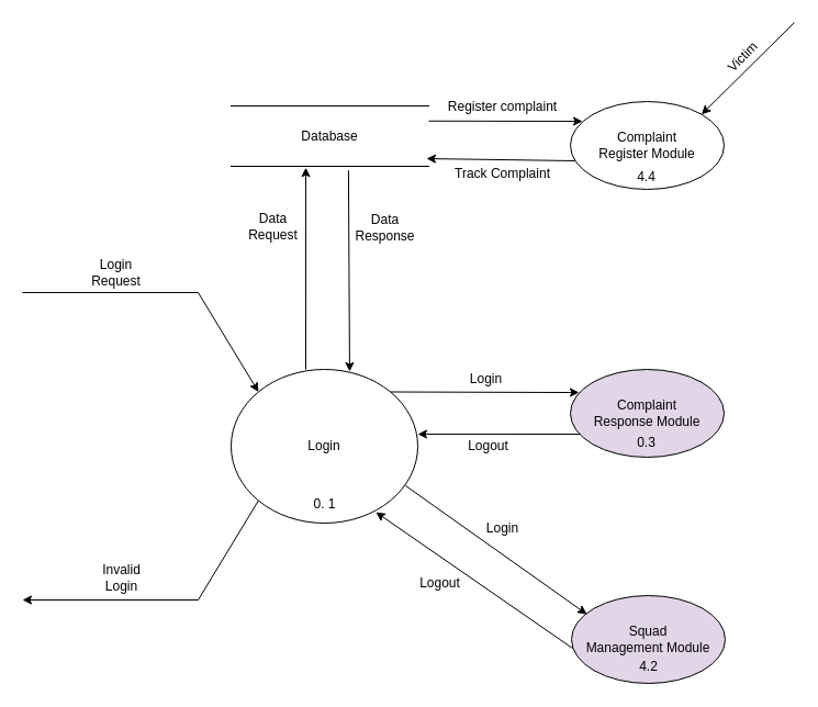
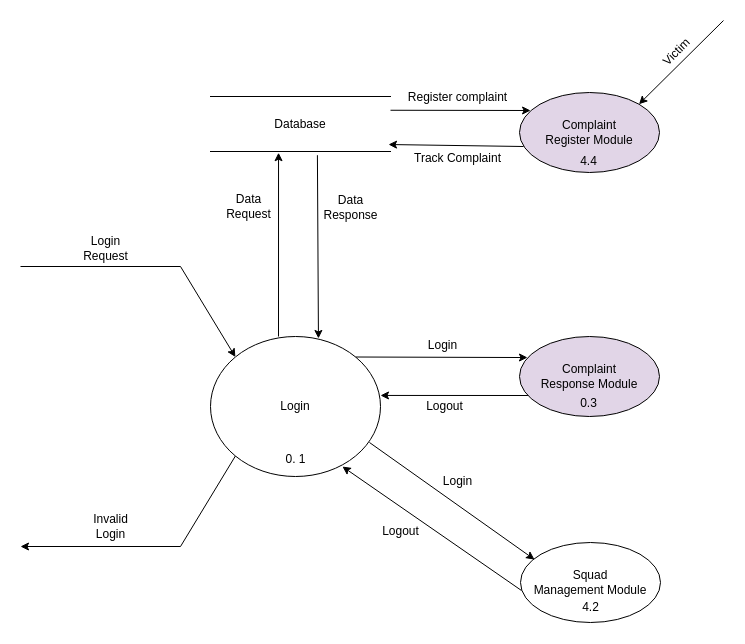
  <mxCell id="0" />
  <mxCell id="1" parent="0" />
  <mxCell id="2" value="Login" style="ellipse;whiteSpace=wrap;html=1;" parent="1" vertex="1"><mxGeometry x="210" y="336" width="170" height="140" as="geometry" /></mxCell>
  <mxCell id="3" value="" style="edgeStyle=none;orthogonalLoop=1;jettySize=auto;html=1;rounded=0;entryX=0;entryY=0;entryDx=0;entryDy=0;" parent="1" target="2" edge="1"><mxGeometry width="100" relative="1" as="geometry"><mxPoint x="20" y="266" as="sourcePoint" /><mxPoint x="170" y="336" as="targetPoint" /><Array as="points"><mxPoint x="180" y="266" /></Array></mxGeometry></mxCell>
  <mxCell id="4" value="" style="edgeStyle=none;orthogonalLoop=1;jettySize=auto;html=1;rounded=0;exitX=0;exitY=1;exitDx=0;exitDy=0;" parent="1" source="2" edge="1"><mxGeometry width="100" relative="1" as="geometry"><mxPoint x="60" y="426" as="sourcePoint" /><mxPoint x="20" y="546" as="targetPoint" /><Array as="points"><mxPoint x="180" y="546" /></Array></mxGeometry></mxCell>
  <mxCell id="5" value="" style="edgeStyle=none;orthogonalLoop=1;jettySize=auto;html=1;rounded=0;exitX=1;exitY=0;exitDx=0;exitDy=0;entryX=0.057;entryY=0.263;entryDx=0;entryDy=0;entryPerimeter=0;" parent="1" source="2" target="24" edge="1"><mxGeometry width="100" relative="1" as="geometry"><mxPoint x="390" y="347" as="sourcePoint" /><mxPoint x="520" y="357" as="targetPoint" /><Array as="points" /></mxGeometry></mxCell>
  <mxCell id="6" value="" style="edgeStyle=none;orthogonalLoop=1;jettySize=auto;html=1;rounded=0;exitX=0.935;exitY=0.757;exitDx=0;exitDy=0;exitPerimeter=0;entryX=0.1;entryY=0.213;entryDx=0;entryDy=0;entryPerimeter=0;" parent="1" source="2" target="12" edge="1"><mxGeometry width="100" relative="1" as="geometry"><mxPoint x="520" y="546" as="sourcePoint" /><mxPoint x="400" y="466" as="targetPoint" /><Array as="points" /></mxGeometry></mxCell>
  <mxCell id="7" value="Login&lt;br&gt;Request" style="text;html=1;align=center;verticalAlign=middle;resizable=0;points=[];autosize=1;strokeColor=none;fillColor=none;" parent="1" vertex="1"><mxGeometry x="70" y="228" width="70" height="40" as="geometry" /></mxCell>
  <mxCell id="8" value="Invalid&lt;br&gt;Login" style="text;html=1;align=center;verticalAlign=middle;resizable=0;points=[];autosize=1;strokeColor=none;fillColor=none;" parent="1" vertex="1"><mxGeometry x="80" y="506" width="60" height="40" as="geometry" /></mxCell>
  <mxCell id="9" value="Logout" style="text;html=1;align=center;verticalAlign=middle;resizable=0;points=[];autosize=1;strokeColor=none;fillColor=none;" parent="1" vertex="1"><mxGeometry x="370" y="516" width="60" height="30" as="geometry" /></mxCell>
  <mxCell id="10" value="Login" style="text;html=1;align=center;verticalAlign=middle;resizable=0;points=[];autosize=1;strokeColor=none;fillColor=none;" parent="1" vertex="1"><mxGeometry x="417" y="330" width="50" height="30" as="geometry" /></mxCell>
  <mxCell id="11" value="0. 1" style="text;html=1;align=center;verticalAlign=middle;resizable=0;points=[];autosize=1;strokeColor=none;fillColor=none;" parent="1" vertex="1"><mxGeometry x="275" y="444" width="40" height="30" as="geometry" /></mxCell>
- <mxCell id="12" value="Squad&lt;br&gt;Management Module" style="ellipse;whiteSpace=wrap;html=1;fillColor=#e1d5e7;" parent="1" vertex="1"><mxGeometry x="520" y="542" width="140" height="80" as="geometry" /></mxCell>
+ <mxCell id="12" value="Squad&lt;br&gt;Management Module" style="ellipse;whiteSpace=wrap;html=1;" parent="1" vertex="1"><mxGeometry x="520" y="542" width="140" height="80" as="geometry" /></mxCell>
  <mxCell id="13" value="" style="edgeStyle=none;orthogonalLoop=1;jettySize=auto;html=1;rounded=0;exitX=0.007;exitY=0.6;exitDx=0;exitDy=0;exitPerimeter=0;entryX=0.776;entryY=0.929;entryDx=0;entryDy=0;entryPerimeter=0;" parent="1" source="12" target="2" edge="1"><mxGeometry width="100" relative="1" as="geometry"><mxPoint x="350" y="476" as="sourcePoint" /><mxPoint x="350" y="476" as="targetPoint" /><Array as="points" /></mxGeometry></mxCell>
  <mxCell id="14" value="" style="edgeStyle=none;orthogonalLoop=1;jettySize=auto;html=1;rounded=0;entryX=1;entryY=0.421;entryDx=0;entryDy=0;entryPerimeter=0;" parent="1" target="2" edge="1"><mxGeometry width="100" relative="1" as="geometry"><mxPoint x="530" y="395" as="sourcePoint" /><mxPoint x="400" y="396" as="targetPoint" /><Array as="points" /></mxGeometry></mxCell>
  <mxCell id="15" value="4.2" style="text;html=1;align=center;verticalAlign=middle;resizable=0;points=[];autosize=1;strokeColor=none;fillColor=none;" parent="1" vertex="1"><mxGeometry x="570" y="592" width="40" height="30" as="geometry" /></mxCell>
  <mxCell id="16" value="Database" style="shape=partialRectangle;whiteSpace=wrap;html=1;left=0;right=0;fillColor=none;" parent="1" vertex="1"><mxGeometry x="210" y="96" width="180" height="55" as="geometry" /></mxCell>
  <mxCell id="17" value="" style="edgeStyle=none;orthogonalLoop=1;jettySize=auto;html=1;rounded=0;entryX=0.378;entryY=1.022;entryDx=0;entryDy=0;entryPerimeter=0;exitX=0.4;exitY=0;exitDx=0;exitDy=0;exitPerimeter=0;" parent="1" source="2" target="16" edge="1"><mxGeometry width="100" relative="1" as="geometry"><mxPoint x="255" y="316" as="sourcePoint" /><mxPoint x="280" y="176" as="targetPoint" /><Array as="points" /></mxGeometry></mxCell>
  <mxCell id="18" value="" style="edgeStyle=none;orthogonalLoop=1;jettySize=auto;html=1;rounded=0;exitX=0.594;exitY=1.067;exitDx=0;exitDy=0;exitPerimeter=0;entryX=0.635;entryY=0.014;entryDx=0;entryDy=0;entryPerimeter=0;" parent="1" source="16" target="2" edge="1"><mxGeometry width="100" relative="1" as="geometry"><mxPoint x="280" y="256" as="sourcePoint" /><mxPoint x="330" y="326" as="targetPoint" /><Array as="points" /></mxGeometry></mxCell>
  <mxCell id="19" value="Data&lt;br&gt;Request" style="text;html=1;align=center;verticalAlign=middle;resizable=0;points=[];autosize=1;strokeColor=none;fillColor=none;" parent="1" vertex="1"><mxGeometry x="213" y="186" width="70" height="40" as="geometry" /></mxCell>
  <mxCell id="20" value="Data&lt;br&gt;Response" style="text;html=1;align=center;verticalAlign=middle;resizable=0;points=[];autosize=1;strokeColor=none;fillColor=none;" parent="1" vertex="1"><mxGeometry x="310" y="187" width="80" height="40" as="geometry" /></mxCell>
- <mxCell id="21" value="Complaint&lt;br&gt;Register Module" style="ellipse;whiteSpace=wrap;html=1;" parent="1" vertex="1"><mxGeometry x="519" y="92" width="140" height="80" as="geometry" /></mxCell>
+ <mxCell id="21" value="Complaint&lt;br&gt;Register Module" style="ellipse;whiteSpace=wrap;html=1;fillColor=#e1d5e7;" parent="1" vertex="1"><mxGeometry x="519" y="92" width="140" height="80" as="geometry" /></mxCell>
  <mxCell id="22" value="" style="edgeStyle=none;orthogonalLoop=1;jettySize=auto;html=1;rounded=0;entryX=0.079;entryY=0.225;entryDx=0;entryDy=0;entryPerimeter=0;exitX=1;exitY=0.25;exitDx=0;exitDy=0;" parent="1" source="16" target="21" edge="1"><mxGeometry width="100" relative="1" as="geometry"><mxPoint x="400" y="176" as="sourcePoint" /><mxPoint x="500" y="176" as="targetPoint" /><Array as="points" /></mxGeometry></mxCell>
  <mxCell id="23" value="" style="edgeStyle=none;orthogonalLoop=1;jettySize=auto;html=1;rounded=0;entryX=0.989;entryY=0.873;entryDx=0;entryDy=0;entryPerimeter=0;exitX=0.029;exitY=0.675;exitDx=0;exitDy=0;exitPerimeter=0;" parent="1" source="21" target="16" edge="1"><mxGeometry width="100" relative="1" as="geometry"><mxPoint x="510" y="146" as="sourcePoint" /><mxPoint x="420" y="136" as="targetPoint" /><Array as="points" /></mxGeometry></mxCell>
  <mxCell id="24" value="Complaint&lt;br&gt;Response Module" style="ellipse;whiteSpace=wrap;html=1;fillColor=#e1d5e7;" parent="1" vertex="1"><mxGeometry x="519" y="336" width="140" height="80" as="geometry" /></mxCell>
  <mxCell id="25" value="0.3" style="text;html=1;align=center;verticalAlign=middle;resizable=0;points=[];autosize=1;strokeColor=none;fillColor=none;" parent="1" vertex="1"><mxGeometry x="568" y="388" width="40" height="30" as="geometry" /></mxCell>
  <mxCell id="26" value="4.4" style="text;html=1;align=center;verticalAlign=middle;resizable=0;points=[];autosize=1;strokeColor=none;fillColor=none;" parent="1" vertex="1"><mxGeometry x="568" y="146" width="40" height="30" as="geometry" /></mxCell>
  <mxCell id="27" value="Login" style="text;html=1;align=center;verticalAlign=middle;resizable=0;points=[];autosize=1;strokeColor=none;fillColor=none;" parent="1" vertex="1"><mxGeometry x="432" y="466" width="50" height="30" as="geometry" /></mxCell>
  <mxCell id="28" value="Logout" style="text;html=1;align=center;verticalAlign=middle;resizable=0;points=[];autosize=1;strokeColor=none;fillColor=none;" parent="1" vertex="1"><mxGeometry x="414" y="391" width="60" height="30" as="geometry" /></mxCell>
  <mxCell id="29" value="Register complaint" style="text;html=1;align=center;verticalAlign=middle;resizable=0;points=[];autosize=1;strokeColor=none;fillColor=none;" parent="1" vertex="1"><mxGeometry x="397" y="82" width="120" height="30" as="geometry" /></mxCell>
  <mxCell id="30" value="Track Complaint" style="text;html=1;align=center;verticalAlign=middle;resizable=0;points=[];autosize=1;strokeColor=none;fillColor=none;" parent="1" vertex="1"><mxGeometry x="402" y="143" width="110" height="30" as="geometry" /></mxCell>
  <mxCell id="31" value="" style="edgeStyle=none;orthogonalLoop=1;jettySize=auto;html=1;rounded=0;entryX=1;entryY=0;entryDx=0;entryDy=0;" parent="1" target="21" edge="1"><mxGeometry width="100" relative="1" as="geometry"><mxPoint x="723" y="20" as="sourcePoint" /><mxPoint x="673" y="210" as="targetPoint" /><Array as="points" /></mxGeometry></mxCell>
  <mxCell id="32" value="Victim" style="text;html=1;align=center;verticalAlign=middle;resizable=0;points=[];autosize=1;strokeColor=none;fillColor=none;rotation=-45;" parent="1" vertex="1"><mxGeometry x="646" y="37" width="60" height="30" as="geometry" /></mxCell>
